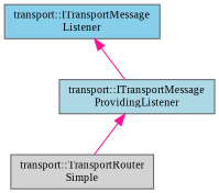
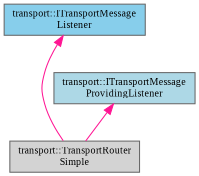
  digraph {
    fontname="Liberation Serif"
    node [color=gray40 fontname="Liberation Serif" fontsize=10 shape=box style=filled]
    edge [color=deeppink dir=back fontname="Liberation Serif" fontsize=10 labelfontname=Helvetica labelfontsize=10 style=solid]
    n1 [fillcolor=lightgrey fontcolor=black height=0.2 label="transport::TransportRouter\lSimple" width=0.4]
    n2 [fillcolor=lightblue height=0.2 label="transport::ITransportMessage\lProvidingListener" width=0.4]
    n3 [fillcolor=skyblue height=0.2 label="transport::ITransportMessage\lListener" width=0.4]
    n2 -> n1
-   n3 -> n2
+   n3 -> n1
  }
